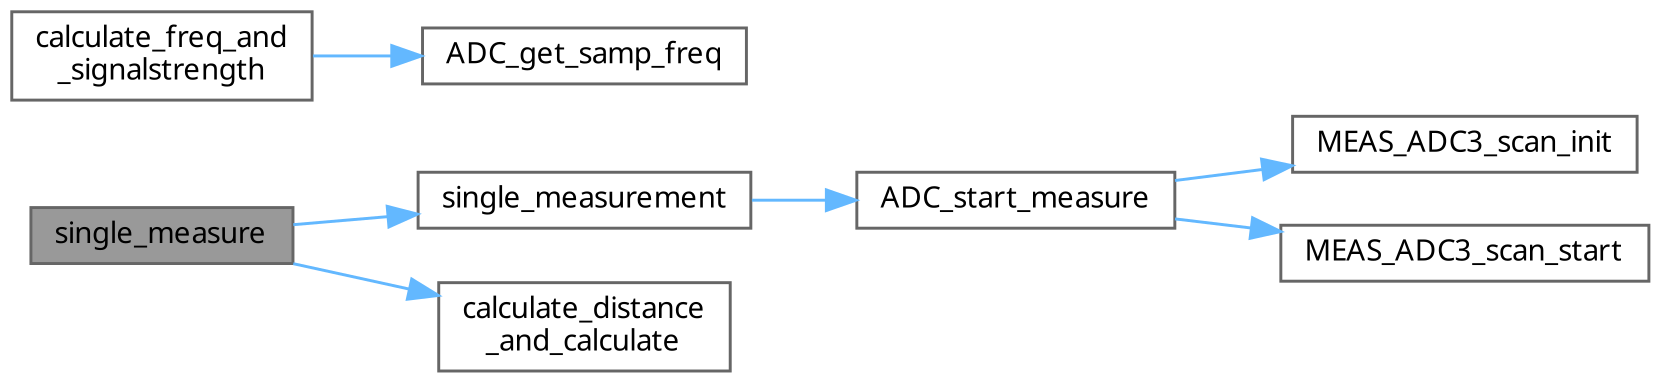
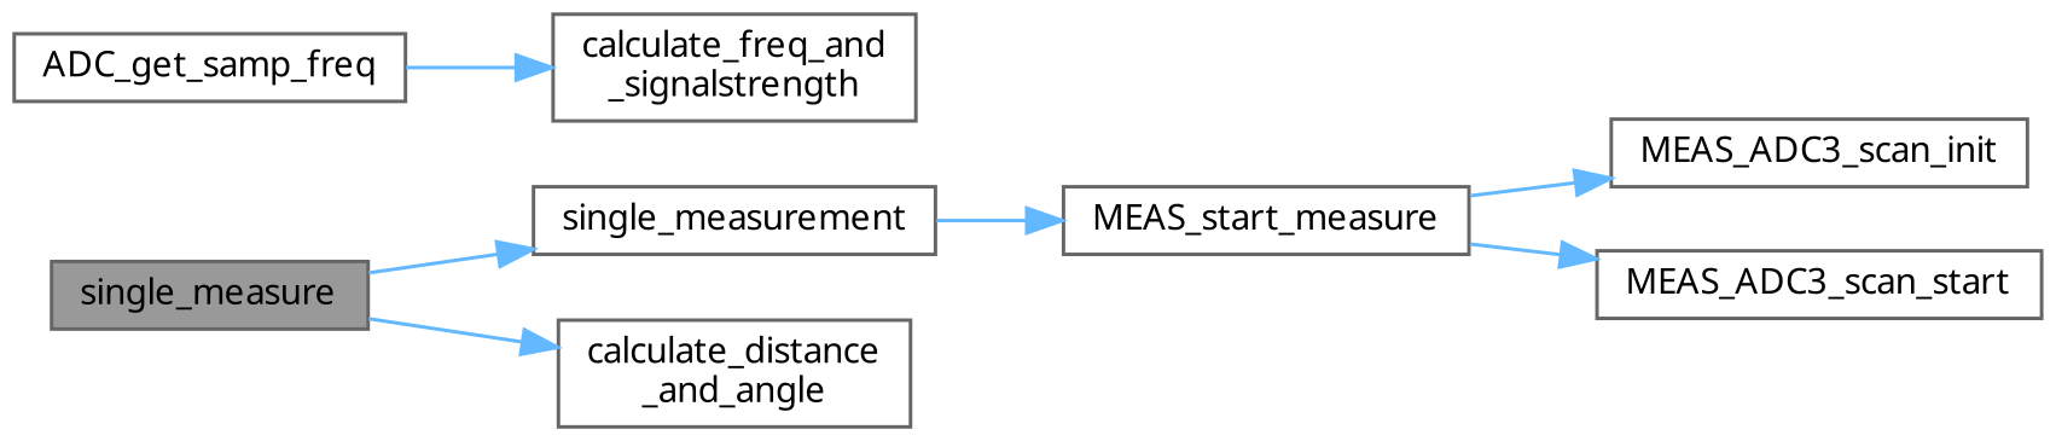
  digraph {
    fontname="Noto Sans"
    rankdir=LR
    node [color=grey40 fillcolor=white fontname="Noto Sans" fontsize=10 shape=box style=filled]
    edge [color=steelblue1 fontname="Noto Sans" fontsize=10 labelfontname=Helvetica labelfontsize=10 style=solid]
    n1 [color=gray40 fillcolor=grey60 fontcolor=black height=0.2 label=single_measure width=0.4]
    n2 [height=0.2 label=single_measurement width=0.4]
-   n3 [height=0.2 label="calculate_distance\l_and_calculate" width=0.4]
-   n4 [height=0.2 label=ADC_start_measure width=0.4]
+   n3 [height=0.2 label="calculate_distance\l_and_angle" width=0.4]
+   n4 [height=0.2 label=MEAS_start_measure width=0.4]
    n5 [height=0.2 label="calculate_freq_and\l_signalstrength" width=0.4]
    n6 [height=0.2 label=ADC_get_samp_freq width=0.4]
    n7 [height=0.2 label=MEAS_ADC3_scan_init width=0.4]
    n8 [height=0.2 label=MEAS_ADC3_scan_start width=0.4]
    n1 -> n2
    n1 -> n3
    n2 -> n4
    n4 -> n7
    n4 -> n8
-   n5 -> n6
+   n6 -> n5
  }
